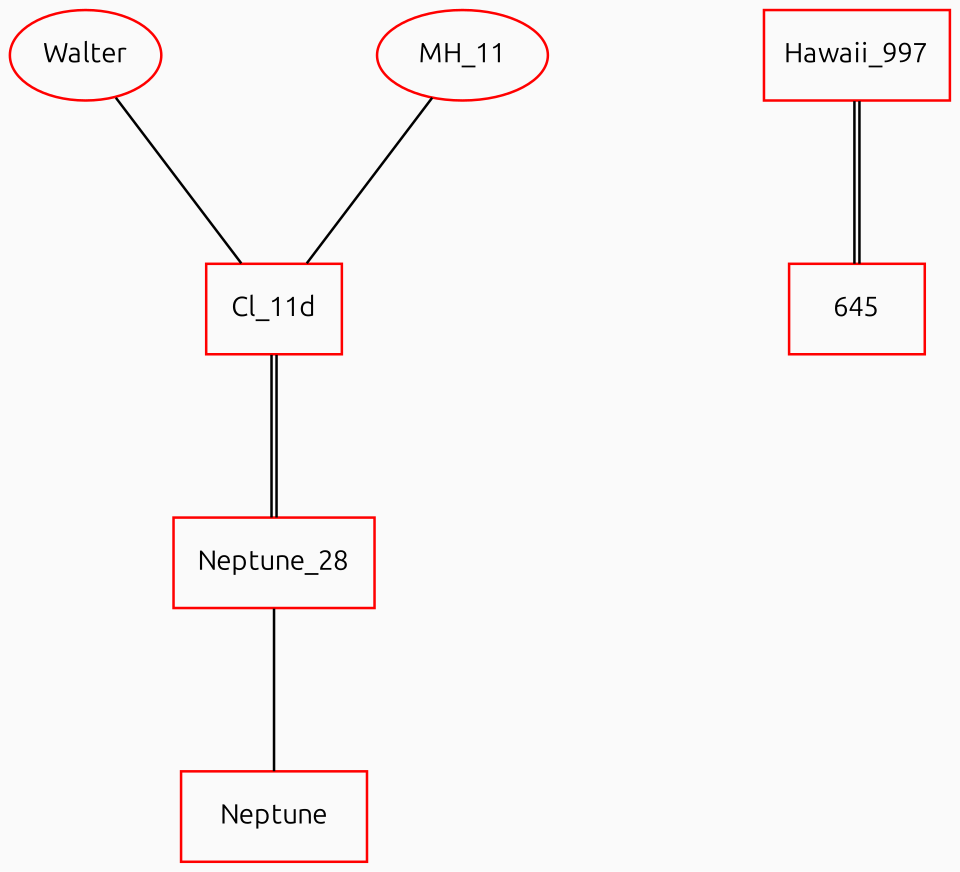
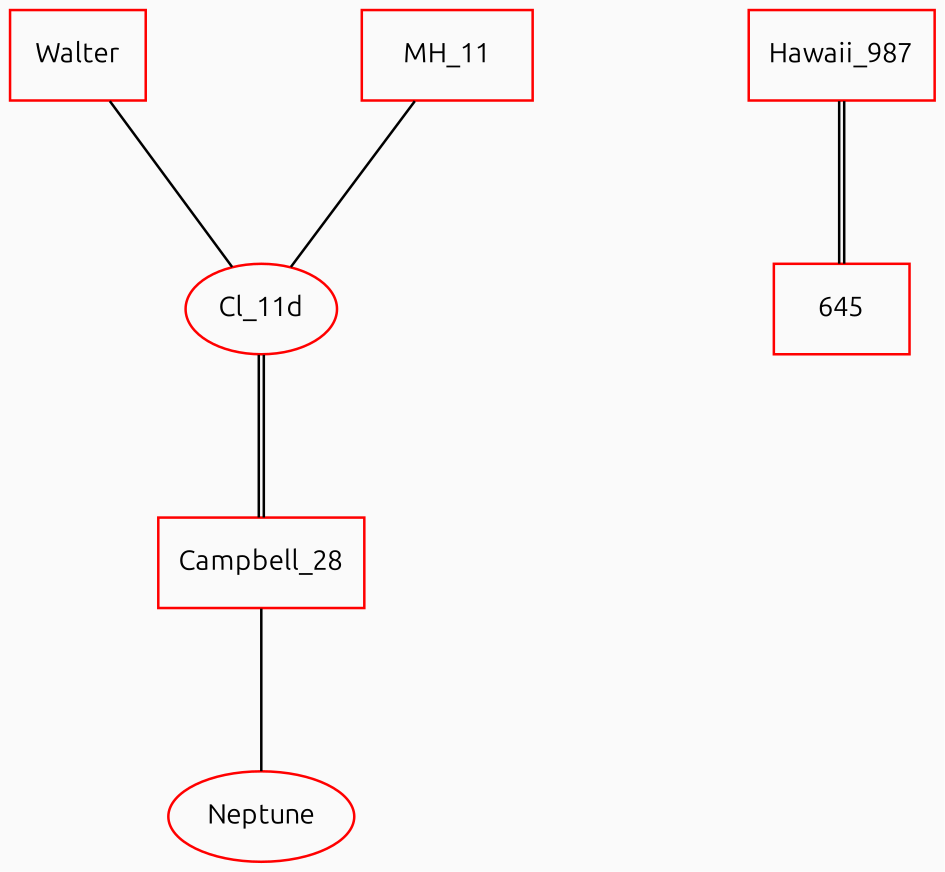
  graph {
    bgcolor="#FAFAFA"
    fontname=Ubuntu
    nodesep=1.2
    ranksep=.9
    node [color=red fontname=Ubuntu fontsize=11 onmouseout="htm()" onmouseover="load_tooltip_text('\N')" shape=box]
    edge [fontname=Ubuntu]
-   Campbell_28 [height=0.5 width=1.1111 label=Neptune_28]
-   Neptune [height=0.5 width=1.0278]
-   Hawaii_997 [height=0.5 width=1.0278]
+   Campbell_28 [height=0.5 width=1.1111]
+   Neptune [height=0.5 shape=ellipse width=1.0278]
+   Hawaii_997 [height=0.5 width=1.0278 label=Hawaii_987]
    645 [height=0.5 width=0.75]
-   Walter [height=0.5 shape=ellipse width=0.75]
-   Cl_11d [height=0.5 width=0.75]
-   MH_11 [height=0.5 shape=ellipse width=0.94444]
+   Walter [height=0.5 width=0.75]
+   Cl_11d [height=0.5 shape=ellipse width=0.75]
+   MH_11 [height=0.5 width=0.94444]
    Campbell_28 -- Neptune
    Hawaii_997 -- 645 [color="black:black"]
    Walter -- Cl_11d
    Cl_11d -- Campbell_28 [color="black:black"]
    MH_11 -- Cl_11d
  }
